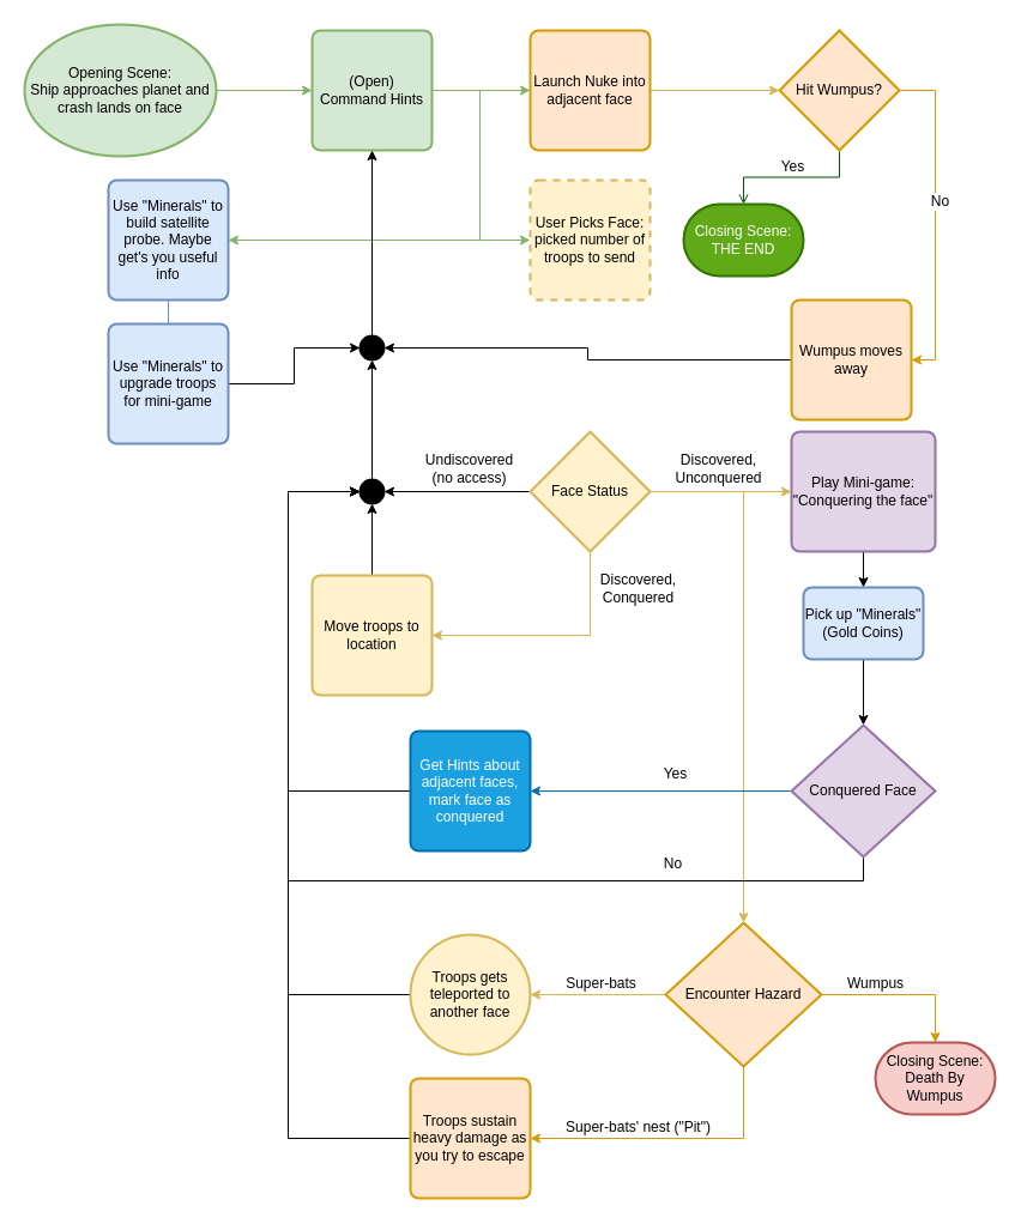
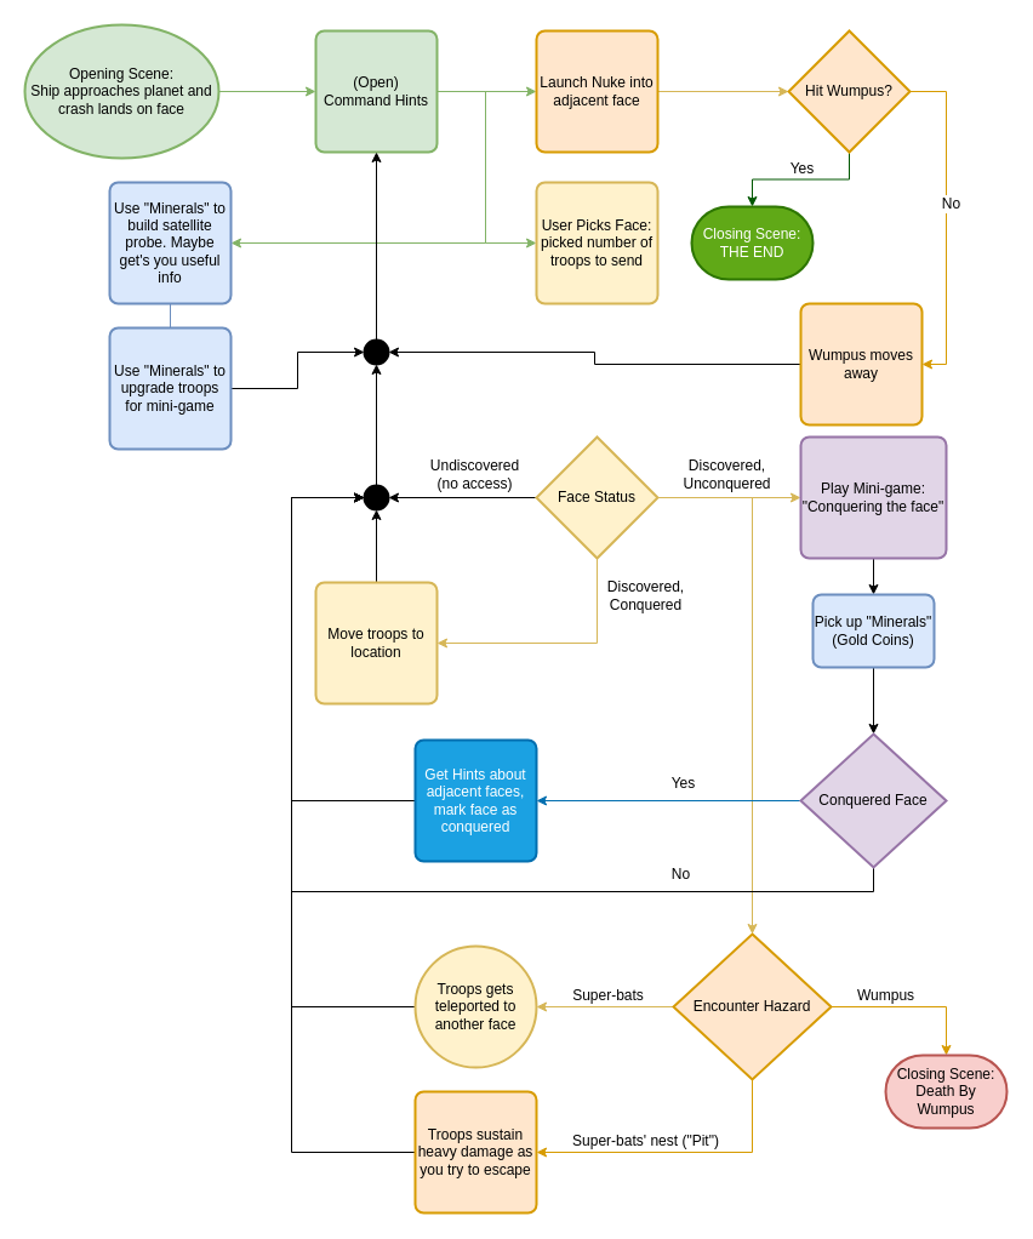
  <mxCell id="0" />
  <mxCell id="1" parent="0" />
  <mxCell id="2" style="edgeStyle=orthogonalEdgeStyle;rounded=0;orthogonalLoop=1;jettySize=auto;html=1;exitX=1;exitY=0.5;exitDx=0;exitDy=0;exitPerimeter=0;entryX=0;entryY=0.5;entryDx=0;entryDy=0;fillColor=#d5e8d4;strokeColor=#82b366;" edge="1" parent="1" source="3" target="7"><mxGeometry relative="1" as="geometry"><mxPoint x="290" y="75" as="targetPoint" /></mxGeometry></mxCell>
  <mxCell id="3" value="Opening Scene:&lt;br&gt;Ship approaches planet and crash lands on face" style="strokeWidth=2;html=1;shape=mxgraph.flowchart.start_1;whiteSpace=wrap;fillColor=#d5e8d4;strokeColor=#82b366;" vertex="1" parent="1"><mxGeometry x="20" y="20" width="160" height="110" as="geometry" /></mxCell>
  <mxCell id="4" style="edgeStyle=orthogonalEdgeStyle;rounded=0;orthogonalLoop=1;jettySize=auto;html=1;exitX=1;exitY=0.5;exitDx=0;exitDy=0;entryX=0;entryY=0.5;entryDx=0;entryDy=0;fillColor=#d5e8d4;strokeColor=#82b366;" edge="1" parent="1" source="7" target="8"><mxGeometry relative="1" as="geometry"><Array as="points"><mxPoint x="400" y="75" /><mxPoint x="400" y="200" /></Array></mxGeometry></mxCell>
  <mxCell id="5" style="edgeStyle=orthogonalEdgeStyle;rounded=0;orthogonalLoop=1;jettySize=auto;html=1;exitX=1;exitY=0.5;exitDx=0;exitDy=0;fillColor=#d5e8d4;strokeColor=#82b366;" edge="1" parent="1" source="7" target="31"><mxGeometry relative="1" as="geometry"><mxPoint x="460" y="75" as="targetPoint" /></mxGeometry></mxCell>
  <mxCell id="6" style="edgeStyle=orthogonalEdgeStyle;rounded=0;orthogonalLoop=1;jettySize=auto;html=1;exitX=1;exitY=0.5;exitDx=0;exitDy=0;entryX=1;entryY=0.5;entryDx=0;entryDy=0;endArrow=classic;endFill=1;fillColor=#d5e8d4;strokeColor=#82b366;" edge="1" parent="1" source="7" target="57"><mxGeometry relative="1" as="geometry"><Array as="points"><mxPoint x="400" y="75" /><mxPoint x="400" y="200" /></Array></mxGeometry></mxCell>
  <mxCell id="7" value="(Open)&lt;br&gt;Command Hints" style="rounded=1;whiteSpace=wrap;html=1;absoluteArcSize=1;arcSize=14;strokeWidth=2;fillColor=#d5e8d4;strokeColor=#82b366;" vertex="1" parent="1"><mxGeometry x="260" y="25" width="100" height="100" as="geometry" /></mxCell>
- <mxCell id="8" value="User Picks Face:&lt;br&gt;picked number of troops to send" style="rounded=1;whiteSpace=wrap;html=1;absoluteArcSize=1;arcSize=14;strokeWidth=2;fillColor=#fff2cc;strokeColor=#d6b656;dashed=1;" vertex="1" parent="1"><mxGeometry x="442" y="150" width="100" height="100" as="geometry" /></mxCell>
+ <mxCell id="8" value="User Picks Face:&lt;br&gt;picked number of troops to send" style="rounded=1;whiteSpace=wrap;html=1;absoluteArcSize=1;arcSize=14;strokeWidth=2;fillColor=#fff2cc;strokeColor=#d6b656;" vertex="1" parent="1"><mxGeometry x="442" y="150" width="100" height="100" as="geometry" /></mxCell>
  <mxCell id="9" style="edgeStyle=orthogonalEdgeStyle;rounded=0;orthogonalLoop=1;jettySize=auto;html=1;exitX=0;exitY=0.5;exitDx=0;exitDy=0;exitPerimeter=0;entryX=1;entryY=0.5;entryDx=0;entryDy=0;entryPerimeter=0;" edge="1" parent="1" source="16" target="41"><mxGeometry relative="1" as="geometry"><mxPoint x="310" y="300" as="targetPoint" /></mxGeometry></mxCell>
  <mxCell id="10" value="Undiscovered&lt;br&gt;(no access)" style="text;html=1;align=center;verticalAlign=middle;resizable=0;points=[];labelBackgroundColor=#ffffff;" vertex="1" connectable="0" parent="9"><mxGeometry x="-0.054" y="-25" relative="1" as="geometry"><mxPoint x="6" y="5" as="offset" /></mxGeometry></mxCell>
  <mxCell id="11" style="edgeStyle=orthogonalEdgeStyle;rounded=0;orthogonalLoop=1;jettySize=auto;html=1;exitX=1;exitY=0.5;exitDx=0;exitDy=0;exitPerimeter=0;entryX=0;entryY=0.5;entryDx=0;entryDy=0;fillColor=#fff2cc;strokeColor=#d6b656;" edge="1" parent="1" source="16" target="18"><mxGeometry relative="1" as="geometry"><mxPoint x="640" y="530" as="targetPoint" /></mxGeometry></mxCell>
  <mxCell id="12" value="Discovered,&lt;br&gt;Unconquered" style="text;html=1;align=center;verticalAlign=middle;resizable=0;points=[];labelBackgroundColor=#ffffff;" vertex="1" connectable="0" parent="11"><mxGeometry x="-0.15" y="-2" relative="1" as="geometry"><mxPoint x="6" y="-22" as="offset" /></mxGeometry></mxCell>
  <mxCell id="13" style="edgeStyle=orthogonalEdgeStyle;rounded=0;orthogonalLoop=1;jettySize=auto;html=1;exitX=0.5;exitY=1;exitDx=0;exitDy=0;exitPerimeter=0;entryX=1;entryY=0.5;entryDx=0;entryDy=0;fillColor=#fff2cc;strokeColor=#d6b656;" edge="1" parent="1" source="16" target="20"><mxGeometry relative="1" as="geometry" /></mxCell>
  <mxCell id="14" value="Discovered,&lt;br&gt;Conquered" style="text;html=1;align=center;verticalAlign=middle;resizable=0;points=[];labelBackgroundColor=#ffffff;" vertex="1" connectable="0" parent="13"><mxGeometry x="0.371" y="1" relative="1" as="geometry"><mxPoint x="107" y="-41" as="offset" /></mxGeometry></mxCell>
  <mxCell id="15" style="edgeStyle=orthogonalEdgeStyle;rounded=0;orthogonalLoop=1;jettySize=auto;html=1;exitX=1;exitY=0.5;exitDx=0;exitDy=0;exitPerimeter=0;fillColor=#fff2cc;strokeColor=#d6b656;" edge="1" parent="1" source="16" target="50"><mxGeometry relative="1" as="geometry"><mxPoint x="600" y="760" as="targetPoint" /><Array as="points"><mxPoint x="620" y="410" /></Array></mxGeometry></mxCell>
  <mxCell id="16" value="Face Status" style="strokeWidth=2;html=1;shape=mxgraph.flowchart.decision;whiteSpace=wrap;fillColor=#fff2cc;strokeColor=#d6b656;" vertex="1" parent="1"><mxGeometry x="442" y="360" width="100" height="100" as="geometry" /></mxCell>
  <mxCell id="17" value="" style="edgeStyle=orthogonalEdgeStyle;rounded=0;orthogonalLoop=1;jettySize=auto;html=1;" edge="1" parent="1" source="18" target="22"><mxGeometry relative="1" as="geometry" /></mxCell>
  <mxCell id="18" value="Play Mini-game:&lt;br&gt;&quot;Conquering the face&quot;" style="rounded=1;whiteSpace=wrap;html=1;absoluteArcSize=1;arcSize=14;strokeWidth=2;fillColor=#e1d5e7;strokeColor=#9673a6;" vertex="1" parent="1"><mxGeometry x="660" y="360" width="120" height="100" as="geometry" /></mxCell>
  <mxCell id="19" style="edgeStyle=orthogonalEdgeStyle;rounded=0;orthogonalLoop=1;jettySize=auto;html=1;exitX=0.5;exitY=0;exitDx=0;exitDy=0;entryX=0.5;entryY=1;entryDx=0;entryDy=0;entryPerimeter=0;" edge="1" parent="1" source="20" target="41"><mxGeometry relative="1" as="geometry" /></mxCell>
  <mxCell id="20" value="Move troops to location" style="rounded=1;whiteSpace=wrap;html=1;absoluteArcSize=1;arcSize=14;strokeWidth=2;fillColor=#fff2cc;strokeColor=#d6b656;" vertex="1" parent="1"><mxGeometry x="260" y="480" width="100" height="100" as="geometry" /></mxCell>
  <mxCell id="21" style="edgeStyle=orthogonalEdgeStyle;rounded=0;orthogonalLoop=1;jettySize=auto;html=1;exitX=0.5;exitY=1;exitDx=0;exitDy=0;entryX=0.5;entryY=0;entryDx=0;entryDy=0;entryPerimeter=0;" edge="1" parent="1" source="22" target="27"><mxGeometry relative="1" as="geometry" /></mxCell>
  <mxCell id="22" value="Pick up &quot;Minerals&quot; (Gold Coins)" style="rounded=1;whiteSpace=wrap;html=1;absoluteArcSize=1;arcSize=14;strokeWidth=2;fillColor=#dae8fc;strokeColor=#6c8ebf;" vertex="1" parent="1"><mxGeometry x="670" y="490" width="100" height="60" as="geometry" /></mxCell>
  <mxCell id="23" style="edgeStyle=orthogonalEdgeStyle;rounded=0;orthogonalLoop=1;jettySize=auto;html=1;exitX=0;exitY=0.5;exitDx=0;exitDy=0;exitPerimeter=0;entryX=1;entryY=0.5;entryDx=0;entryDy=0;fillColor=#1ba1e2;strokeColor=#006EAF;" edge="1" parent="1" source="27" target="29"><mxGeometry relative="1" as="geometry" /></mxCell>
  <mxCell id="24" value="Yes" style="text;html=1;align=center;verticalAlign=middle;resizable=0;points=[];labelBackgroundColor=#ffffff;" vertex="1" connectable="0" parent="23"><mxGeometry x="-0.1" y="2" relative="1" as="geometry"><mxPoint y="-17" as="offset" /></mxGeometry></mxCell>
  <mxCell id="25" style="edgeStyle=orthogonalEdgeStyle;rounded=0;orthogonalLoop=1;jettySize=auto;html=1;exitX=0.5;exitY=1;exitDx=0;exitDy=0;exitPerimeter=0;" edge="1" parent="1" source="27"><mxGeometry relative="1" as="geometry"><mxPoint x="300" y="410" as="targetPoint" /><Array as="points"><mxPoint x="720" y="735" /><mxPoint x="240" y="735" /><mxPoint x="240" y="410" /></Array></mxGeometry></mxCell>
  <mxCell id="26" value="No" style="text;html=1;align=center;verticalAlign=middle;resizable=0;points=[];labelBackgroundColor=#ffffff;" vertex="1" connectable="0" parent="25"><mxGeometry x="-0.679" y="3" relative="1" as="geometry"><mxPoint x="-38" y="-18" as="offset" /></mxGeometry></mxCell>
  <mxCell id="27" value="Conquered Face" style="strokeWidth=2;html=1;shape=mxgraph.flowchart.decision;whiteSpace=wrap;fillColor=#e1d5e7;strokeColor=#9673a6;" vertex="1" parent="1"><mxGeometry x="660" y="605" width="120" height="110" as="geometry" /></mxCell>
  <mxCell id="28" style="edgeStyle=orthogonalEdgeStyle;rounded=0;orthogonalLoop=1;jettySize=auto;html=1;exitX=0;exitY=0.5;exitDx=0;exitDy=0;entryX=0;entryY=0.5;entryDx=0;entryDy=0;entryPerimeter=0;" edge="1" parent="1" source="29" target="41"><mxGeometry relative="1" as="geometry"><Array as="points"><mxPoint x="240" y="660" /><mxPoint x="240" y="410" /></Array></mxGeometry></mxCell>
  <mxCell id="29" value="Get Hints about adjacent faces, mark face as conquered" style="rounded=1;whiteSpace=wrap;html=1;absoluteArcSize=1;arcSize=14;strokeWidth=2;fillColor=#1ba1e2;strokeColor=#006EAF;fontColor=#ffffff;" vertex="1" parent="1"><mxGeometry x="342" y="610" width="100" height="100" as="geometry" /></mxCell>
  <mxCell id="30" value="" style="edgeStyle=orthogonalEdgeStyle;rounded=0;orthogonalLoop=1;jettySize=auto;html=1;fillColor=#fff2cc;strokeColor=#d6b656;" edge="1" parent="1" source="31" target="36"><mxGeometry relative="1" as="geometry"><mxPoint x="622" y="75" as="targetPoint" /></mxGeometry></mxCell>
  <mxCell id="31" value="Launch Nuke into adjacent face" style="rounded=1;whiteSpace=wrap;html=1;absoluteArcSize=1;arcSize=14;strokeWidth=2;fillColor=#ffe6cc;strokeColor=#d79b00;" vertex="1" parent="1"><mxGeometry x="442" y="25" width="100" height="100" as="geometry" /></mxCell>
- <mxCell id="32" style="edgeStyle=orthogonalEdgeStyle;rounded=0;orthogonalLoop=1;jettySize=auto;html=1;exitX=0.5;exitY=1;exitDx=0;exitDy=0;exitPerimeter=0;entryX=0.5;entryY=0;entryDx=0;entryDy=0;entryPerimeter=0;fillColor=#008a00;strokeColor=#005700;endArrow=open;" edge="1" parent="1" source="36" target="37"><mxGeometry relative="1" as="geometry" /></mxCell>
+ <mxCell id="32" style="edgeStyle=orthogonalEdgeStyle;rounded=0;orthogonalLoop=1;jettySize=auto;html=1;exitX=0.5;exitY=1;exitDx=0;exitDy=0;exitPerimeter=0;entryX=0.5;entryY=0;entryDx=0;entryDy=0;entryPerimeter=0;fillColor=#008a00;strokeColor=#005700;" edge="1" parent="1" source="36" target="37"><mxGeometry relative="1" as="geometry" /></mxCell>
  <mxCell id="33" value="Yes" style="text;html=1;align=center;verticalAlign=middle;resizable=0;points=[];labelBackgroundColor=#ffffff;" vertex="1" connectable="0" parent="32"><mxGeometry x="-0.323" y="-1" relative="1" as="geometry"><mxPoint x="-20.5" y="-8.5" as="offset" /></mxGeometry></mxCell>
  <mxCell id="34" style="edgeStyle=orthogonalEdgeStyle;rounded=0;orthogonalLoop=1;jettySize=auto;html=1;exitX=1;exitY=0.5;exitDx=0;exitDy=0;exitPerimeter=0;entryX=1;entryY=0.5;entryDx=0;entryDy=0;fillColor=#ffe6cc;strokeColor=#d79b00;" edge="1" parent="1" source="36" target="39"><mxGeometry relative="1" as="geometry" /></mxCell>
  <mxCell id="35" value="No" style="text;html=1;align=center;verticalAlign=middle;resizable=0;points=[];labelBackgroundColor=#ffffff;" vertex="1" connectable="0" parent="34"><mxGeometry x="-0.116" y="3" relative="1" as="geometry"><mxPoint as="offset" /></mxGeometry></mxCell>
  <mxCell id="36" value="Hit Wumpus?" style="strokeWidth=2;html=1;shape=mxgraph.flowchart.decision;whiteSpace=wrap;fillColor=#ffe6cc;strokeColor=#d79b00;" vertex="1" parent="1"><mxGeometry x="650" y="25" width="100" height="100" as="geometry" /></mxCell>
  <mxCell id="37" value="Closing Scene:&lt;br&gt;THE END" style="strokeWidth=2;html=1;shape=mxgraph.flowchart.terminator;whiteSpace=wrap;fillColor=#60a917;strokeColor=#2D7600;fontColor=#ffffff;" vertex="1" parent="1"><mxGeometry x="570" y="170" width="100" height="60" as="geometry" /></mxCell>
  <mxCell id="38" style="edgeStyle=orthogonalEdgeStyle;rounded=0;orthogonalLoop=1;jettySize=auto;html=1;exitX=0;exitY=0.5;exitDx=0;exitDy=0;entryX=1;entryY=0.5;entryDx=0;entryDy=0;entryPerimeter=0;" edge="1" parent="1" source="39" target="43"><mxGeometry relative="1" as="geometry" /></mxCell>
  <mxCell id="39" value="Wumpus moves away" style="rounded=1;whiteSpace=wrap;html=1;absoluteArcSize=1;arcSize=14;strokeWidth=2;fillColor=#ffe6cc;strokeColor=#d79b00;" vertex="1" parent="1"><mxGeometry x="660" y="250" width="100" height="100" as="geometry" /></mxCell>
  <mxCell id="40" style="edgeStyle=orthogonalEdgeStyle;rounded=0;orthogonalLoop=1;jettySize=auto;html=1;exitX=0.5;exitY=0;exitDx=0;exitDy=0;exitPerimeter=0;entryX=0.5;entryY=1;entryDx=0;entryDy=0;entryPerimeter=0;" edge="1" parent="1" source="41" target="43"><mxGeometry relative="1" as="geometry" /></mxCell>
  <mxCell id="41" value="" style="strokeWidth=2;html=1;shape=mxgraph.flowchart.start_2;whiteSpace=wrap;fillColor=#000000;" vertex="1" parent="1"><mxGeometry x="300" y="400" width="20" height="20" as="geometry" /></mxCell>
  <mxCell id="42" style="edgeStyle=orthogonalEdgeStyle;rounded=0;orthogonalLoop=1;jettySize=auto;html=1;exitX=0.5;exitY=0;exitDx=0;exitDy=0;exitPerimeter=0;entryX=0.5;entryY=1;entryDx=0;entryDy=0;" edge="1" parent="1" source="43" target="7"><mxGeometry relative="1" as="geometry" /></mxCell>
  <mxCell id="43" value="" style="strokeWidth=2;html=1;shape=mxgraph.flowchart.start_2;whiteSpace=wrap;fillColor=#000000;" vertex="1" parent="1"><mxGeometry x="300" y="280" width="20" height="20" as="geometry" /></mxCell>
  <mxCell id="44" value="" style="edgeStyle=orthogonalEdgeStyle;rounded=0;orthogonalLoop=1;jettySize=auto;html=1;fillColor=#fff2cc;strokeColor=#d6b656;" edge="1" parent="1" source="50" target="52"><mxGeometry relative="1" as="geometry"><mxPoint x="475" y="830" as="targetPoint" /></mxGeometry></mxCell>
  <mxCell id="45" value="Super-bats" style="text;html=1;align=center;verticalAlign=middle;resizable=0;points=[];labelBackgroundColor=#ffffff;" vertex="1" connectable="0" parent="44"><mxGeometry x="-0.239" y="1" relative="1" as="geometry"><mxPoint x="-11.67" y="-11" as="offset" /></mxGeometry></mxCell>
  <mxCell id="46" style="edgeStyle=orthogonalEdgeStyle;rounded=0;orthogonalLoop=1;jettySize=auto;html=1;exitX=0.5;exitY=1;exitDx=0;exitDy=0;exitPerimeter=0;entryX=1;entryY=0.5;entryDx=0;entryDy=0;fillColor=#ffe6cc;strokeColor=#d79b00;" edge="1" parent="1" source="50" target="54"><mxGeometry relative="1" as="geometry"><mxPoint x="590" y="960" as="targetPoint" /></mxGeometry></mxCell>
  <mxCell id="47" value="Super-bats' nest (&quot;Pit&quot;)" style="text;html=1;align=center;verticalAlign=middle;resizable=0;points=[];labelBackgroundColor=#ffffff;" vertex="1" connectable="0" parent="46"><mxGeometry x="0.251" y="-4" relative="1" as="geometry"><mxPoint y="-6" as="offset" /></mxGeometry></mxCell>
  <mxCell id="48" style="edgeStyle=orthogonalEdgeStyle;rounded=0;orthogonalLoop=1;jettySize=auto;html=1;exitX=1;exitY=0.5;exitDx=0;exitDy=0;exitPerimeter=0;entryX=0.5;entryY=0;entryDx=0;entryDy=0;entryPerimeter=0;fillColor=#ffe6cc;strokeColor=#d79b00;" edge="1" parent="1" source="50" target="55"><mxGeometry relative="1" as="geometry" /></mxCell>
  <mxCell id="49" value="Wumpus" style="text;html=1;align=center;verticalAlign=middle;resizable=0;points=[];labelBackgroundColor=#ffffff;" vertex="1" connectable="0" parent="48"><mxGeometry x="-0.563" y="-3" relative="1" as="geometry"><mxPoint x="15.83" y="-13" as="offset" /></mxGeometry></mxCell>
  <mxCell id="50" value="Encounter Hazard" style="strokeWidth=2;html=1;shape=mxgraph.flowchart.decision;whiteSpace=wrap;fillColor=#ffe6cc;strokeColor=#d79b00;" vertex="1" parent="1"><mxGeometry x="555" y="770" width="130" height="120" as="geometry" /></mxCell>
  <mxCell id="51" style="edgeStyle=orthogonalEdgeStyle;rounded=0;orthogonalLoop=1;jettySize=auto;html=1;exitX=0;exitY=0.5;exitDx=0;exitDy=0;entryX=0;entryY=0.5;entryDx=0;entryDy=0;entryPerimeter=0;" edge="1" parent="1" source="52" target="41"><mxGeometry relative="1" as="geometry"><Array as="points"><mxPoint x="240" y="830" /><mxPoint x="240" y="410" /></Array></mxGeometry></mxCell>
  <mxCell id="52" value="Troops gets teleported to another face" style="ellipse;whiteSpace=wrap;html=1;absoluteArcSize=1;arcSize=14;strokeWidth=2;fillColor=#fff2cc;strokeColor=#d6b656;" vertex="1" parent="1"><mxGeometry x="342" y="780" width="100" height="100" as="geometry" /></mxCell>
  <mxCell id="53" style="edgeStyle=orthogonalEdgeStyle;rounded=0;orthogonalLoop=1;jettySize=auto;html=1;exitX=0;exitY=0.5;exitDx=0;exitDy=0;" edge="1" parent="1" source="54"><mxGeometry relative="1" as="geometry"><mxPoint x="300" y="410" as="targetPoint" /><Array as="points"><mxPoint x="240" y="950" /><mxPoint x="240" y="410" /></Array></mxGeometry></mxCell>
  <mxCell id="54" value="Troops sustain heavy damage as you try to escape" style="rounded=1;whiteSpace=wrap;html=1;absoluteArcSize=1;arcSize=14;strokeWidth=2;fillColor=#ffe6cc;strokeColor=#d79b00;" vertex="1" parent="1"><mxGeometry x="342" y="900" width="100" height="100" as="geometry" /></mxCell>
  <mxCell id="55" value="Closing Scene:&lt;br&gt;Death By Wumpus" style="strokeWidth=2;html=1;shape=mxgraph.flowchart.terminator;whiteSpace=wrap;fillColor=#f8cecc;strokeColor=#b85450;" vertex="1" parent="1"><mxGeometry x="730" y="870" width="100" height="60" as="geometry" /></mxCell>
  <mxCell id="56" style="edgeStyle=orthogonalEdgeStyle;rounded=0;orthogonalLoop=1;jettySize=auto;html=1;exitX=0.5;exitY=1;exitDx=0;exitDy=0;entryX=0.5;entryY=0;entryDx=0;entryDy=0;endArrow=none;endFill=0;fillColor=#dae8fc;strokeColor=#6c8ebf;" edge="1" parent="1" source="57" target="59"><mxGeometry relative="1" as="geometry" /></mxCell>
  <mxCell id="57" value="Use &quot;Minerals&quot; to build satellite probe. Maybe get's you useful info" style="rounded=1;whiteSpace=wrap;html=1;absoluteArcSize=1;arcSize=14;strokeWidth=2;fillColor=#dae8fc;strokeColor=#6c8ebf;" vertex="1" parent="1"><mxGeometry x="90" y="150" width="100" height="100" as="geometry" /></mxCell>
  <mxCell id="58" style="edgeStyle=orthogonalEdgeStyle;rounded=0;orthogonalLoop=1;jettySize=auto;html=1;exitX=1;exitY=0.5;exitDx=0;exitDy=0;entryX=0;entryY=0.5;entryDx=0;entryDy=0;entryPerimeter=0;" edge="1" parent="1" source="59" target="43"><mxGeometry relative="1" as="geometry" /></mxCell>
  <mxCell id="59" value="Use &quot;Minerals&quot; to upgrade troops for mini-game" style="rounded=1;whiteSpace=wrap;html=1;absoluteArcSize=1;arcSize=14;strokeWidth=2;fillColor=#dae8fc;strokeColor=#6c8ebf;" vertex="1" parent="1"><mxGeometry x="90" y="270" width="100" height="100" as="geometry" /></mxCell>
